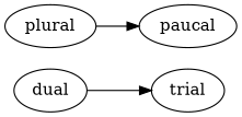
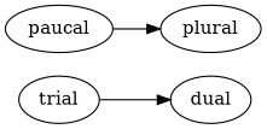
  digraph {
    conflation="{animacy: 0.25, associativity: 0.25, definiteness: 0.05, arbitrary_noun_class: 0.05}"
    odds=7
    rankdir=LR
    node [product_with="[associativity]" syncretism="{case: 2}"]
    edge [twoway=1]
    dual [retention=0.05]
    trial [necessitates="[dual]" retention=0.005]
    paucal [retention=0.025]
    plural
-   dual -> trial
-   plural -> paucal
+   trial -> dual
+   paucal -> plural
  }
